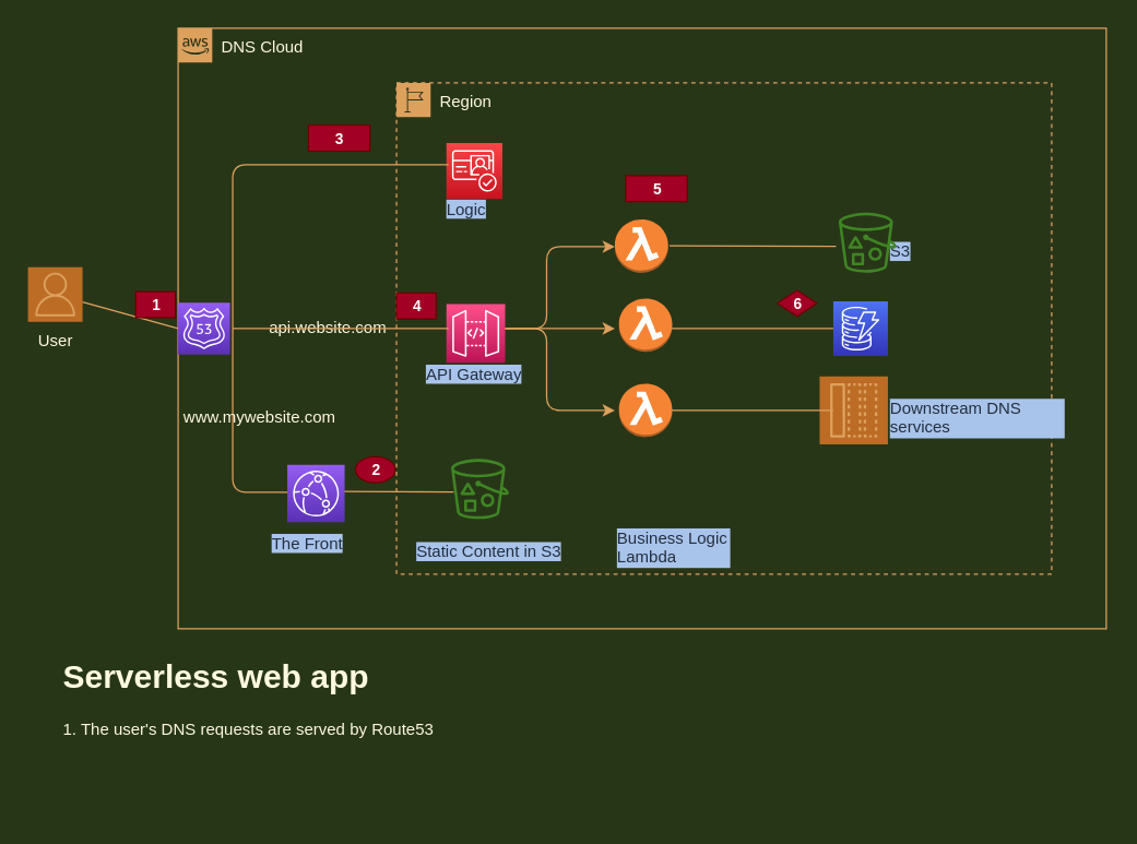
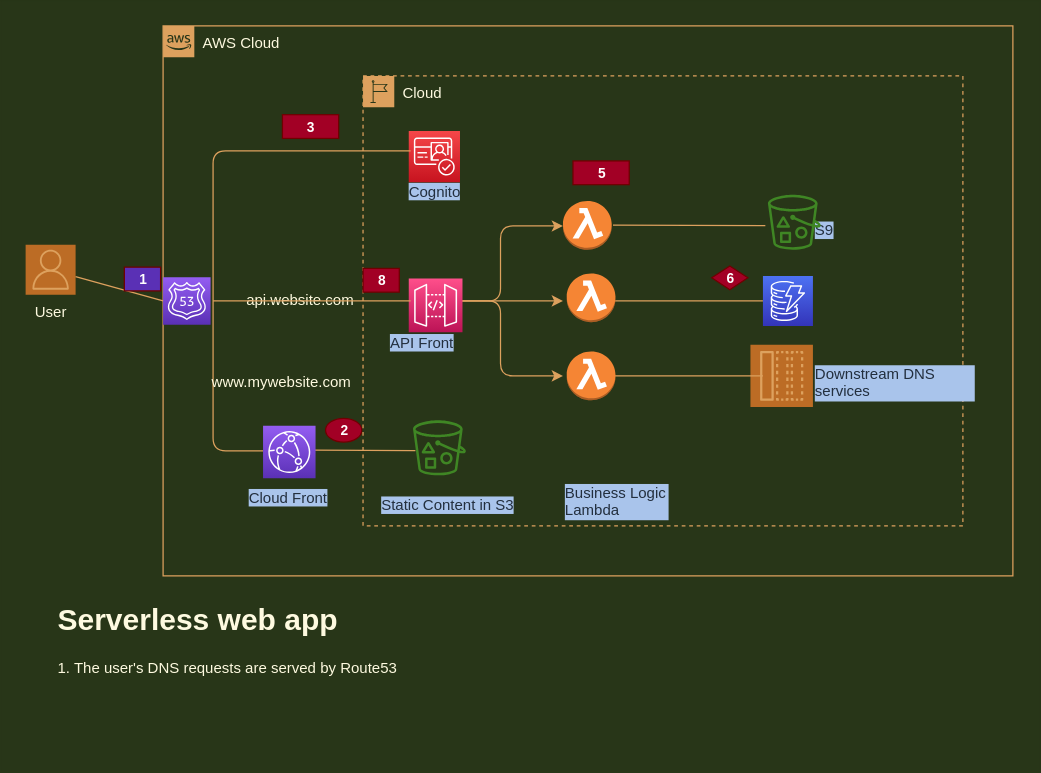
  <mxCell id="0" />
  <mxCell id="1" parent="0" />
- <mxCell id="2" value="DNS Cloud" style="points=[[0,0],[0.25,0],[0.5,0],[0.75,0],[1,0],[1,0.25],[1,0.5],[1,0.75],[1,1],[0.75,1],[0.5,1],[0.25,1],[0,1],[0,0.75],[0,0.5],[0,0.25]];outlineConnect=0;html=1;whiteSpace=wrap;fontSize=12;fontStyle=0;container=1;pointerEvents=0;collapsible=0;recursiveResize=0;shape=mxgraph.aws4.group;grIcon=mxgraph.aws4.group_aws_cloud_alt;fillColor=none;verticalAlign=top;align=left;spacingLeft=30;dashed=0;strokeColor=#DDA15E;fontColor=#FEFAE0;" parent="1" vertex="1"><mxGeometry x="130" y="20" width="680" height="440" as="geometry" /></mxCell>
+ <mxCell id="2" value="AWS Cloud" style="points=[[0,0],[0.25,0],[0.5,0],[0.75,0],[1,0],[1,0.25],[1,0.5],[1,0.75],[1,1],[0.75,1],[0.5,1],[0.25,1],[0,1],[0,0.75],[0,0.5],[0,0.25]];outlineConnect=0;html=1;whiteSpace=wrap;fontSize=12;fontStyle=0;container=1;pointerEvents=0;collapsible=0;recursiveResize=0;shape=mxgraph.aws4.group;grIcon=mxgraph.aws4.group_aws_cloud_alt;fillColor=none;verticalAlign=top;align=left;spacingLeft=30;dashed=0;strokeColor=#DDA15E;fontColor=#FEFAE0;" parent="1" vertex="1"><mxGeometry x="130" y="20" width="680" height="440" as="geometry" /></mxCell>
  <mxCell id="3" value="" style="endArrow=none;html=1;exitX=1;exitY=0.5;exitDx=0;exitDy=0;exitPerimeter=0;labelBackgroundColor=#283618;strokeColor=#DDA15E;fontColor=#FEFAE0;" parent="2" edge="1"><mxGeometry width="50" height="50" relative="1" as="geometry"><mxPoint x="40" y="220" as="sourcePoint" /><mxPoint x="80" y="340" as="targetPoint" /><Array as="points"><mxPoint x="40" y="340" /></Array></mxGeometry></mxCell>
  <mxCell id="4" value="" style="endArrow=none;html=1;labelBackgroundColor=#283618;strokeColor=#DDA15E;fontColor=#FEFAE0;" parent="2" edge="1"><mxGeometry width="50" height="50" relative="1" as="geometry"><mxPoint x="120.0" y="339.5" as="sourcePoint" /><mxPoint x="201.926" y="339.743" as="targetPoint" /></mxGeometry></mxCell>
- <mxCell id="5" value="www.mywebsite.com" style="text;html=1;strokeColor=none;fillColor=none;align=center;verticalAlign=middle;whiteSpace=wrap;fontColor=#FEFAE0;" parent="2" vertex="1"><mxGeometry x="30" y="270" width="60" height="30" as="geometry" /></mxCell>
+ <mxCell id="5" value="www.mywebsite.com" style="text;html=1;strokeColor=none;fillColor=none;align=center;verticalAlign=middle;whiteSpace=wrap;fontColor=#FEFAE0;" parent="2" vertex="1"><mxGeometry x="65" y="270" width="60" height="30" as="geometry" /></mxCell>
  <mxCell id="6" value="api.website.com" style="text;html=1;strokeColor=none;fillColor=none;align=center;verticalAlign=middle;whiteSpace=wrap;fontColor=#FEFAE0;" parent="2" vertex="1"><mxGeometry x="80" y="205" width="60" height="30" as="geometry" /></mxCell>
- <mxCell id="7" value="&lt;span style=&quot;color: rgb(35, 47, 62); font-family: helvetica; font-size: 12px; font-style: normal; font-weight: 400; letter-spacing: normal; text-align: center; text-indent: 0px; text-transform: none; word-spacing: 0px; display: inline; float: none;&quot;&gt;The Front&lt;/span&gt;" style="text;whiteSpace=wrap;html=1;fontColor=#FEFAE0;labelBackgroundColor=#A9C4EB;" parent="2" vertex="1"><mxGeometry x="67" y="364" width="78" height="22" as="geometry" /></mxCell>
+ <mxCell id="7" value="&lt;span style=&quot;color: rgb(35, 47, 62); font-family: helvetica; font-size: 12px; font-style: normal; font-weight: 400; letter-spacing: normal; text-align: center; text-indent: 0px; text-transform: none; word-spacing: 0px; display: inline; float: none;&quot;&gt;Cloud Front&lt;/span&gt;" style="text;whiteSpace=wrap;html=1;fontColor=#FEFAE0;labelBackgroundColor=#A9C4EB;" parent="2" vertex="1"><mxGeometry x="67" y="364" width="78" height="22" as="geometry" /></mxCell>
  <mxCell id="8" value="" style="sketch=0;points=[[0,0,0],[0.25,0,0],[0.5,0,0],[0.75,0,0],[1,0,0],[0,1,0],[0.25,1,0],[0.5,1,0],[0.75,1,0],[1,1,0],[0,0.25,0],[0,0.5,0],[0,0.75,0],[1,0.25,0],[1,0.5,0],[1,0.75,0]];outlineConnect=0;fontColor=#232F3E;gradientColor=#945DF2;gradientDirection=north;fillColor=#5A30B5;strokeColor=#ffffff;dashed=0;verticalLabelPosition=bottom;verticalAlign=top;align=center;html=1;fontSize=12;fontStyle=0;aspect=fixed;shape=mxgraph.aws4.resourceIcon;resIcon=mxgraph.aws4.route_53;rounded=0;" vertex="1" parent="2"><mxGeometry y="201" width="38" height="38" as="geometry" /></mxCell>
  <mxCell id="9" value="" style="sketch=0;points=[[0,0,0],[0.25,0,0],[0.5,0,0],[0.75,0,0],[1,0,0],[0,1,0],[0.25,1,0],[0.5,1,0],[0.75,1,0],[1,1,0],[0,0.25,0],[0,0.5,0],[0,0.75,0],[1,0.25,0],[1,0.5,0],[1,0.75,0]];outlineConnect=0;fontColor=#232F3E;gradientColor=#945DF2;gradientDirection=north;fillColor=#5A30B5;strokeColor=#ffffff;dashed=0;verticalLabelPosition=bottom;verticalAlign=top;align=center;html=1;fontSize=12;fontStyle=0;aspect=fixed;shape=mxgraph.aws4.resourceIcon;resIcon=mxgraph.aws4.cloudfront;rounded=0;" vertex="1" parent="2"><mxGeometry x="80" y="320" width="42" height="42" as="geometry" /></mxCell>
  <mxCell id="10" value="2" style="ellipse;dashed=0;html=1;align=center;arcSize=10;fontStyle=1;fontSize=11;shadow=0;fillColor=#a20025;strokeColor=#6F0000;fontColor=#ffffff;" vertex="1" parent="2"><mxGeometry x="130" y="314" width="29" height="19" as="geometry" /></mxCell>
  <mxCell id="11" value="3" style="dashed=0;html=1;align=center;arcSize=10;fontStyle=1;fontSize=11;shadow=0;fillColor=#a20025;strokeColor=#6F0000;fontColor=#ffffff;" vertex="1" parent="2"><mxGeometry x="95.5" y="71" width="45" height="19" as="geometry" /></mxCell>
  <mxCell id="12" value="User" style="outlineConnect=0;dashed=0;verticalLabelPosition=bottom;verticalAlign=top;align=center;html=1;fontSize=12;fontStyle=0;aspect=fixed;shape=mxgraph.aws4.resourceIcon;resIcon=mxgraph.aws4.user;fillColor=#BC6C25;strokeColor=#DDA15E;fontColor=#FEFAE0;" parent="1" vertex="1"><mxGeometry x="20" y="195" width="40" height="40" as="geometry" /></mxCell>
- <mxCell id="13" value="Region" style="points=[[0,0],[0.25,0],[0.5,0],[0.75,0],[1,0],[1,0.25],[1,0.5],[1,0.75],[1,1],[0.75,1],[0.5,1],[0.25,1],[0,1],[0,0.75],[0,0.5],[0,0.25]];outlineConnect=0;html=1;whiteSpace=wrap;fontSize=12;fontStyle=0;container=1;pointerEvents=0;collapsible=0;recursiveResize=0;shape=mxgraph.aws4.group;grIcon=mxgraph.aws4.group_region;fillColor=none;verticalAlign=top;align=left;spacingLeft=30;dashed=1;strokeColor=#DDA15E;fontColor=#FEFAE0;" parent="1" vertex="1"><mxGeometry x="290" y="60" width="480" height="360" as="geometry" /></mxCell>
+ <mxCell id="13" value="Cloud" style="points=[[0,0],[0.25,0],[0.5,0],[0.75,0],[1,0],[1,0.25],[1,0.5],[1,0.75],[1,1],[0.75,1],[0.5,1],[0.25,1],[0,1],[0,0.75],[0,0.5],[0,0.25]];outlineConnect=0;html=1;whiteSpace=wrap;fontSize=12;fontStyle=0;container=1;pointerEvents=0;collapsible=0;recursiveResize=0;shape=mxgraph.aws4.group;grIcon=mxgraph.aws4.group_region;fillColor=none;verticalAlign=top;align=left;spacingLeft=30;dashed=1;strokeColor=#DDA15E;fontColor=#FEFAE0;" parent="1" vertex="1"><mxGeometry x="290" y="60" width="480" height="360" as="geometry" /></mxCell>
  <mxCell id="14" style="edgeStyle=orthogonalEdgeStyle;orthogonalLoop=1;jettySize=auto;html=1;exitX=1;exitY=0.5;exitDx=0;exitDy=0;exitPerimeter=0;labelBackgroundColor=#283618;strokeColor=#DDA15E;fontColor=#FEFAE0;" parent="13" edge="1"><mxGeometry relative="1" as="geometry"><Array as="points"><mxPoint x="110" y="180" /><mxPoint x="110" y="120" /></Array><mxPoint x="78.08" y="180" as="sourcePoint" /><mxPoint x="160.0" y="120" as="targetPoint" /></mxGeometry></mxCell>
  <mxCell id="15" style="edgeStyle=orthogonalEdgeStyle;orthogonalLoop=1;jettySize=auto;html=1;labelBackgroundColor=#283618;strokeColor=#DDA15E;fontColor=#FEFAE0;" parent="13" edge="1"><mxGeometry relative="1" as="geometry"><mxPoint x="78.08" y="180" as="sourcePoint" /><mxPoint x="160.0" y="180" as="targetPoint" /></mxGeometry></mxCell>
  <mxCell id="16" style="edgeStyle=orthogonalEdgeStyle;orthogonalLoop=1;jettySize=auto;html=1;labelBackgroundColor=#283618;strokeColor=#DDA15E;fontColor=#FEFAE0;" parent="13" edge="1"><mxGeometry relative="1" as="geometry"><Array as="points"><mxPoint x="110" y="180" /><mxPoint x="110" y="240" /></Array><mxPoint x="78.08" y="180" as="sourcePoint" /><mxPoint x="160.0" y="240" as="targetPoint" /></mxGeometry></mxCell>
  <mxCell id="17" value="" style="outlineConnect=0;dashed=0;verticalLabelPosition=bottom;verticalAlign=top;align=center;html=1;fontSize=12;fontStyle=0;aspect=fixed;shape=mxgraph.aws4.resourceIcon;resIcon=mxgraph.aws4.message;fillColor=#BC6C25;strokeColor=#DDA15E;fontColor=#FEFAE0;" parent="13" vertex="1"><mxGeometry x="310" y="215" width="50" height="50" as="geometry" /></mxCell>
  <mxCell id="18" value="&lt;span style=&quot;color: rgb(35, 47, 62); font-family: helvetica; font-size: 12px; font-style: normal; font-weight: 400; letter-spacing: normal; text-align: center; text-indent: 0px; text-transform: none; word-spacing: 0px; display: inline; float: none;&quot;&gt;Business Logic Lambda&lt;/span&gt;" style="text;whiteSpace=wrap;html=1;fontColor=#FEFAE0;labelBackgroundColor=#A9C4EB;" parent="13" vertex="1"><mxGeometry x="160" y="320" width="85" height="30" as="geometry" /></mxCell>
  <mxCell id="19" value="&lt;span style=&quot;color: rgb(35, 47, 62); font-family: helvetica; font-size: 12px; font-style: normal; font-weight: 400; letter-spacing: normal; text-align: center; text-indent: 0px; text-transform: none; word-spacing: 0px; display: inline; float: none;&quot;&gt;Downstream DNS services&lt;/span&gt;" style="text;whiteSpace=wrap;html=1;fontColor=#FEFAE0;labelBackgroundColor=#A9C4EB;" parent="13" vertex="1"><mxGeometry x="360" y="225" width="130" height="30" as="geometry" /></mxCell>
- <mxCell id="20" value="&lt;span style=&quot;color: rgb(35, 47, 62); font-family: helvetica; font-size: 12px; font-style: normal; font-weight: 400; letter-spacing: normal; text-align: center; text-indent: 0px; text-transform: none; word-spacing: 0px; display: inline; float: none;&quot;&gt;API Gateway&lt;/span&gt;" style="text;whiteSpace=wrap;html=1;fontColor=#FEFAE0;labelBackgroundColor=#A9C4EB;" parent="13" vertex="1"><mxGeometry x="20" y="200" width="79" height="28" as="geometry" /></mxCell>
- <mxCell id="21" value="&lt;span style=&quot;color: rgb(35, 47, 62); font-family: helvetica; font-size: 12px; font-style: normal; font-weight: 400; letter-spacing: normal; text-align: center; text-indent: 0px; text-transform: none; word-spacing: 0px; display: inline; float: none;&quot;&gt;Logic&lt;/span&gt;" style="text;whiteSpace=wrap;html=1;fontColor=#FEFAE0;labelBackgroundColor=#A9C4EB;" parent="13" vertex="1"><mxGeometry x="35.2" y="79" width="51.92" height="26" as="geometry" /></mxCell>
+ <mxCell id="20" value="&lt;span style=&quot;color: rgb(35, 47, 62); font-family: helvetica; font-size: 12px; font-style: normal; font-weight: 400; letter-spacing: normal; text-align: center; text-indent: 0px; text-transform: none; word-spacing: 0px; display: inline; float: none;&quot;&gt;API Front&lt;/span&gt;" style="text;whiteSpace=wrap;html=1;fontColor=#FEFAE0;labelBackgroundColor=#A9C4EB;" parent="13" vertex="1"><mxGeometry x="20" y="200" width="79" height="28" as="geometry" /></mxCell>
+ <mxCell id="21" value="&lt;span style=&quot;color: rgb(35, 47, 62); font-family: helvetica; font-size: 12px; font-style: normal; font-weight: 400; letter-spacing: normal; text-align: center; text-indent: 0px; text-transform: none; word-spacing: 0px; display: inline; float: none;&quot;&gt;Cognito&lt;/span&gt;" style="text;whiteSpace=wrap;html=1;fontColor=#FEFAE0;labelBackgroundColor=#A9C4EB;" parent="13" vertex="1"><mxGeometry x="35.2" y="79" width="51.92" height="26" as="geometry" /></mxCell>
  <mxCell id="22" value="" style="endArrow=none;html=1;labelBackgroundColor=#283618;strokeColor=#DDA15E;fontColor=#FEFAE0;" parent="13" edge="1"><mxGeometry width="50" height="50" relative="1" as="geometry"><mxPoint x="200.0" y="180" as="sourcePoint" /><mxPoint x="320" y="180" as="targetPoint" /></mxGeometry></mxCell>
  <mxCell id="23" value="" style="endArrow=none;html=1;labelBackgroundColor=#283618;strokeColor=#DDA15E;fontColor=#FEFAE0;" parent="13" edge="1"><mxGeometry width="50" height="50" relative="1" as="geometry"><mxPoint x="200.0" y="119.3" as="sourcePoint" /><mxPoint x="321.926" y="119.732" as="targetPoint" /></mxGeometry></mxCell>
  <mxCell id="24" value="" style="endArrow=none;html=1;labelBackgroundColor=#283618;strokeColor=#DDA15E;fontColor=#FEFAE0;" parent="13" edge="1"><mxGeometry width="50" height="50" relative="1" as="geometry"><mxPoint x="200.0" y="240" as="sourcePoint" /><mxPoint x="320" y="240" as="targetPoint" /></mxGeometry></mxCell>
- <mxCell id="25" value="&lt;span style=&quot;color: rgb(35, 47, 62); font-family: helvetica; font-size: 12px; font-style: normal; font-weight: 400; letter-spacing: normal; text-align: center; text-indent: 0px; text-transform: none; word-spacing: 0px; display: inline; float: none;&quot;&gt;S3&lt;/span&gt;" style="text;whiteSpace=wrap;html=1;fontColor=#FEFAE0;labelBackgroundColor=#A9C4EB;" parent="13" vertex="1"><mxGeometry x="360" y="110" width="34" height="26" as="geometry" /></mxCell>
+ <mxCell id="25" value="&lt;span style=&quot;color: rgb(35, 47, 62); font-family: helvetica; font-size: 12px; font-style: normal; font-weight: 400; letter-spacing: normal; text-align: center; text-indent: 0px; text-transform: none; word-spacing: 0px; display: inline; float: none;&quot;&gt;S9&lt;/span&gt;" style="text;whiteSpace=wrap;html=1;fontColor=#FEFAE0;labelBackgroundColor=#A9C4EB;" parent="13" vertex="1"><mxGeometry x="360" y="110" width="34" height="26" as="geometry" /></mxCell>
  <mxCell id="26" value="&lt;span style=&quot;color: rgb(35, 47, 62); font-family: helvetica; font-size: 12px; font-style: normal; font-weight: 400; letter-spacing: normal; text-align: center; text-indent: 0px; text-transform: none; word-spacing: 0px; display: inline; float: none;&quot;&gt;Static Content in S3&lt;/span&gt;" style="text;whiteSpace=wrap;html=1;fontColor=#FEFAE0;labelBackgroundColor=#A9C4EB;" parent="13" vertex="1"><mxGeometry x="12.58" y="329.6" width="111.42" height="24" as="geometry" /></mxCell>
  <mxCell id="27" value="" style="sketch=0;points=[[0,0,0],[0.25,0,0],[0.5,0,0],[0.75,0,0],[1,0,0],[0,1,0],[0.25,1,0],[0.5,1,0],[0.75,1,0],[1,1,0],[0,0.25,0],[0,0.5,0],[0,0.75,0],[1,0.25,0],[1,0.5,0],[1,0.75,0]];outlineConnect=0;fontColor=#232F3E;gradientColor=#FF4F8B;gradientDirection=north;fillColor=#BC1356;strokeColor=#ffffff;dashed=0;verticalLabelPosition=bottom;verticalAlign=top;align=center;html=1;fontSize=12;fontStyle=0;aspect=fixed;shape=mxgraph.aws4.resourceIcon;resIcon=mxgraph.aws4.api_gateway;rounded=0;" vertex="1" parent="13"><mxGeometry x="36.58" y="162" width="43" height="43" as="geometry" /></mxCell>
  <mxCell id="28" value="" style="sketch=0;points=[[0,0,0],[0.25,0,0],[0.5,0,0],[0.75,0,0],[1,0,0],[0,1,0],[0.25,1,0],[0.5,1,0],[0.75,1,0],[1,1,0],[0,0.25,0],[0,0.5,0],[0,0.75,0],[1,0.25,0],[1,0.5,0],[1,0.75,0]];outlineConnect=0;fontColor=#232F3E;gradientColor=#F54749;gradientDirection=north;fillColor=#C7131F;strokeColor=#ffffff;dashed=0;verticalLabelPosition=bottom;verticalAlign=top;align=center;html=1;fontSize=12;fontStyle=0;aspect=fixed;shape=mxgraph.aws4.resourceIcon;resIcon=mxgraph.aws4.cognito;rounded=0;" vertex="1" parent="13"><mxGeometry x="36.58" y="44" width="41" height="41" as="geometry" /></mxCell>
  <mxCell id="29" value="" style="outlineConnect=0;dashed=0;verticalLabelPosition=bottom;verticalAlign=top;align=center;html=1;shape=mxgraph.aws3.lambda_function;fillColor=#F58534;gradientColor=none;rounded=0;sketch=0;fontColor=#FEFAE0;strokeColor=#DDA15E;" vertex="1" parent="13"><mxGeometry x="160" y="100" width="39" height="39" as="geometry" /></mxCell>
  <mxCell id="30" value="" style="outlineConnect=0;dashed=0;verticalLabelPosition=bottom;verticalAlign=top;align=center;html=1;shape=mxgraph.aws3.lambda_function;fillColor=#F58534;gradientColor=none;rounded=0;sketch=0;fontColor=#FEFAE0;strokeColor=#DDA15E;" vertex="1" parent="13"><mxGeometry x="163" y="220.5" width="39" height="39" as="geometry" /></mxCell>
  <mxCell id="31" value="" style="outlineConnect=0;dashed=0;verticalLabelPosition=bottom;verticalAlign=top;align=center;html=1;shape=mxgraph.aws3.lambda_function;fillColor=#F58534;gradientColor=none;rounded=0;sketch=0;fontColor=#FEFAE0;strokeColor=#DDA15E;" vertex="1" parent="13"><mxGeometry x="163" y="158" width="39" height="39" as="geometry" /></mxCell>
  <mxCell id="32" value="" style="sketch=0;points=[[0,0,0],[0.25,0,0],[0.5,0,0],[0.75,0,0],[1,0,0],[0,1,0],[0.25,1,0],[0.5,1,0],[0.75,1,0],[1,1,0],[0,0.25,0],[0,0.5,0],[0,0.75,0],[1,0.25,0],[1,0.5,0],[1,0.75,0]];outlineConnect=0;fontColor=#232F3E;gradientColor=#4D72F3;gradientDirection=north;fillColor=#3334B9;strokeColor=#ffffff;dashed=0;verticalLabelPosition=bottom;verticalAlign=top;align=center;html=1;fontSize=12;fontStyle=0;aspect=fixed;shape=mxgraph.aws4.resourceIcon;resIcon=mxgraph.aws4.dynamodb;rounded=0;" vertex="1" parent="13"><mxGeometry x="320" y="160" width="40" height="40" as="geometry" /></mxCell>
  <mxCell id="33" value="" style="sketch=0;outlineConnect=0;fontColor=#232F3E;gradientColor=none;fillColor=#3F8624;strokeColor=none;dashed=0;verticalLabelPosition=bottom;verticalAlign=top;align=center;html=1;fontSize=12;fontStyle=0;aspect=fixed;pointerEvents=1;shape=mxgraph.aws4.bucket_with_objects;rounded=0;" vertex="1" parent="13"><mxGeometry x="40" y="275.6" width="42.31" height="44" as="geometry" /></mxCell>
  <mxCell id="34" value="" style="sketch=0;outlineConnect=0;fontColor=#232F3E;gradientColor=none;fillColor=#3F8624;strokeColor=none;dashed=0;verticalLabelPosition=bottom;verticalAlign=top;align=center;html=1;fontSize=12;fontStyle=0;aspect=fixed;pointerEvents=1;shape=mxgraph.aws4.bucket_with_objects;rounded=0;" vertex="1" parent="13"><mxGeometry x="324" y="95.0" width="42.31" height="44" as="geometry" /></mxCell>
- <mxCell id="35" value="4" style="dashed=0;html=1;align=center;arcSize=10;fontStyle=1;fontSize=11;shadow=0;fillColor=#a20025;strokeColor=#6F0000;fontColor=#ffffff;" vertex="1" parent="13"><mxGeometry y="154" width="29" height="19" as="geometry" /></mxCell>
+ <mxCell id="35" value="8" style="dashed=0;html=1;align=center;arcSize=10;fontStyle=1;fontSize=11;shadow=0;fillColor=#a20025;strokeColor=#6F0000;fontColor=#ffffff;" vertex="1" parent="13"><mxGeometry y="154" width="29" height="19" as="geometry" /></mxCell>
  <mxCell id="36" value="5" style="dashed=0;html=1;align=center;arcSize=10;fontStyle=1;fontSize=11;shadow=0;fillColor=#a20025;strokeColor=#6F0000;fontColor=#ffffff;" vertex="1" parent="13"><mxGeometry x="168" y="68" width="45" height="19" as="geometry" /></mxCell>
  <mxCell id="37" value="6" style="rhombus;dashed=0;html=1;align=center;arcSize=10;fontStyle=1;fontSize=11;shadow=0;fillColor=#a20025;strokeColor=#6F0000;fontColor=#ffffff;" vertex="1" parent="13"><mxGeometry x="279" y="152" width="29" height="19" as="geometry" /></mxCell>
  <mxCell id="38" value="" style="endArrow=none;html=1;exitX=1;exitY=0.5;exitDx=0;exitDy=0;exitPerimeter=0;labelBackgroundColor=#283618;strokeColor=#DDA15E;fontColor=#FEFAE0;" parent="1" edge="1"><mxGeometry width="50" height="50" relative="1" as="geometry"><mxPoint x="170" y="240" as="sourcePoint" /><mxPoint x="328.08" y="240" as="targetPoint" /></mxGeometry></mxCell>
  <mxCell id="39" value="" style="endArrow=none;html=1;exitX=0;exitY=0.5;exitDx=0;exitDy=0;exitPerimeter=0;entryX=1;entryY=0.5;entryDx=0;entryDy=0;entryPerimeter=0;labelBackgroundColor=#283618;strokeColor=#DDA15E;fontColor=#FEFAE0;" parent="1" edge="1"><mxGeometry width="50" height="50" relative="1" as="geometry"><mxPoint x="328.08" y="120" as="sourcePoint" /><mxPoint x="170" y="240" as="targetPoint" /><Array as="points"><mxPoint x="170" y="120" /></Array></mxGeometry></mxCell>
  <mxCell id="40" value="" style="endArrow=none;html=1;entryX=0;entryY=0.5;entryDx=0;entryDy=0;entryPerimeter=0;labelBackgroundColor=#283618;strokeColor=#DDA15E;fontColor=#FEFAE0;" parent="1" source="12" edge="1"><mxGeometry width="50" height="50" relative="1" as="geometry"><mxPoint x="180" y="250" as="sourcePoint" /><mxPoint x="130" y="240" as="targetPoint" /></mxGeometry></mxCell>
- <mxCell id="41" value="1" style="dashed=0;html=1;align=center;arcSize=10;fontStyle=1;fontSize=11;shadow=0;fillColor=#a20025;strokeColor=#6F0000;fontColor=#ffffff;" parent="1" vertex="1"><mxGeometry x="99" y="213" width="29" height="19" as="geometry" /></mxCell>
+ <mxCell id="41" value="1" style="dashed=0;html=1;align=center;arcSize=10;fontStyle=1;fontSize=11;shadow=0;fillColor=#5a30b5;strokeColor=#6F0000;fontColor=#ffffff;" parent="1" vertex="1"><mxGeometry x="99" y="213" width="29" height="19" as="geometry" /></mxCell>
  <mxCell id="42" value="&lt;h1&gt;&lt;br&gt;&lt;/h1&gt;" style="text;html=1;strokeColor=none;fillColor=none;spacing=5;spacingTop=-20;whiteSpace=wrap;overflow=hidden;fontColor=#FEFAE0;" parent="1" vertex="1"><mxGeometry x="132" y="470" width="190" height="120" as="geometry" /></mxCell>
  <mxCell id="43" value="&lt;h1&gt;Serverless web app&lt;/h1&gt;&lt;p&gt;1. The user's DNS requests are served by Route53&lt;/p&gt;" style="text;html=1;strokeColor=none;fillColor=none;spacing=5;spacingTop=-20;whiteSpace=wrap;overflow=hidden;fontColor=#FEFAE0;" parent="1" vertex="1"><mxGeometry x="41" y="476" width="770" height="120" as="geometry" /></mxCell>
